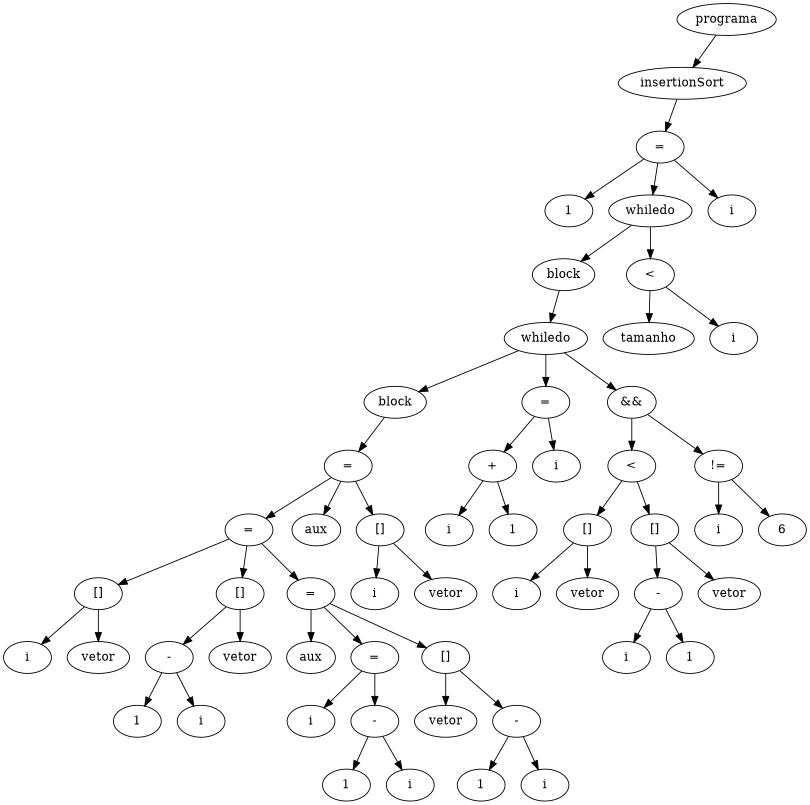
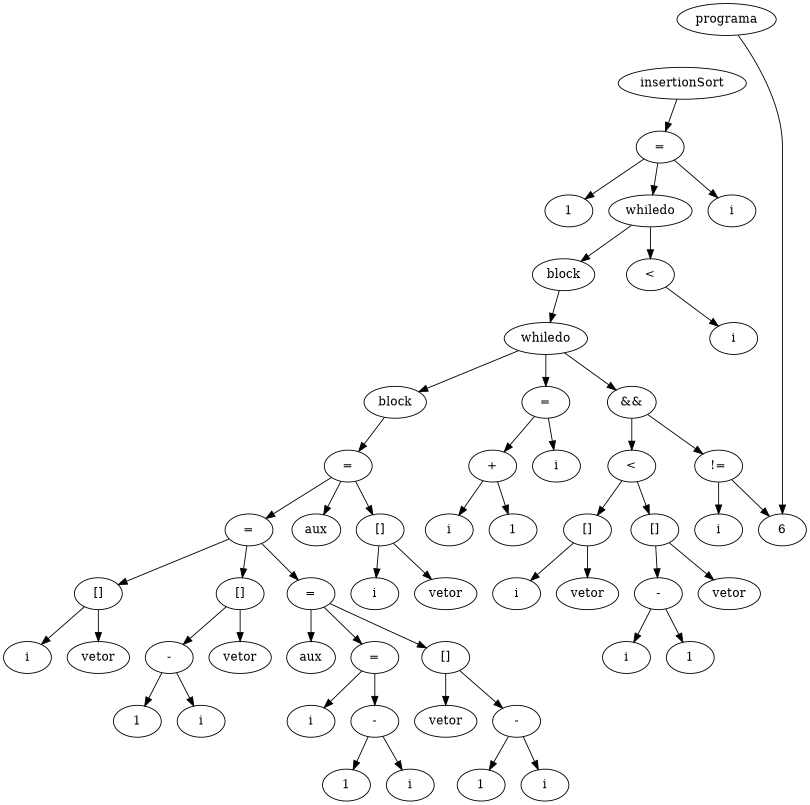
  digraph {
    n1 [label=programa]
    n2 [label=insertionSort]
    n3 [label="="]
    n4 [label=i]
    n5 [label=1]
    n6 [label=whiledo]
    n7 [label="<"]
    n8 [label=block]
-   n9 [label=tamanho]
    n10 [label=i]
    n11 [label=whiledo]
    n12 [label="&&"]
    n13 [label=block]
    n14 [label="="]
    n15 [label="<"]
    n16 [label="!="]
    n17 [label="="]
    n18 [label=i]
    n19 [label="+"]
    n20 [label="[]"]
    n21 [label="[]"]
    n22 [label=6]
    n23 [label=i]
    n24 [label=vetor]
    n25 [label="-"]
    n26 [label=vetor]
    n27 [label=i]
    n28 [label=1]
    n29 [label=i]
    n30 [label=aux]
    n31 [label="[]"]
    n32 [label="="]
    n33 [label=vetor]
    n34 [label=i]
    n35 [label="[]"]
    n36 [label="[]"]
    n37 [label="="]
    n38 [label=vetor]
    n39 [label=i]
    n40 [label=vetor]
    n41 [label="-"]
    n42 [label="[]"]
    n43 [label=aux]
    n44 [label="="]
    n45 [label=1]
    n46 [label=i]
    n47 [label=vetor]
    n48 [label="-"]
    n49 [label=i]
    n50 [label="-"]
    n51 [label=1]
    n52 [label=i]
    n53 [label=1]
    n54 [label=i]
    n55 [label=1]
    n56 [label=i]
-   n1 -> n2
+   n1 -> n22
    n2 -> n3
    n3 -> n4
    n3 -> n5
    n3 -> n6
    n6 -> n7
    n6 -> n8
-   n7 -> n9
    n7 -> n10
    n8 -> n11
    n11 -> n12
    n11 -> n13
    n11 -> n14
    n12 -> n15
    n12 -> n16
    n13 -> n17
    n14 -> n18
    n14 -> n19
    n15 -> n20
    n15 -> n21
    n16 -> n22
    n16 -> n23
    n17 -> n30
    n17 -> n31
    n17 -> n32
    n19 -> n55
    n19 -> n56
    n20 -> n24
    n20 -> n25
    n21 -> n26
    n21 -> n27
    n25 -> n28
    n25 -> n29
    n31 -> n33
    n31 -> n34
    n32 -> n35
    n32 -> n36
    n32 -> n37
    n35 -> n38
    n35 -> n39
    n36 -> n40
    n36 -> n41
    n37 -> n42
    n37 -> n43
    n37 -> n44
    n41 -> n45
    n41 -> n46
    n42 -> n47
    n42 -> n48
    n44 -> n49
    n44 -> n50
    n48 -> n51
    n48 -> n52
    n50 -> n53
    n50 -> n54
  }
